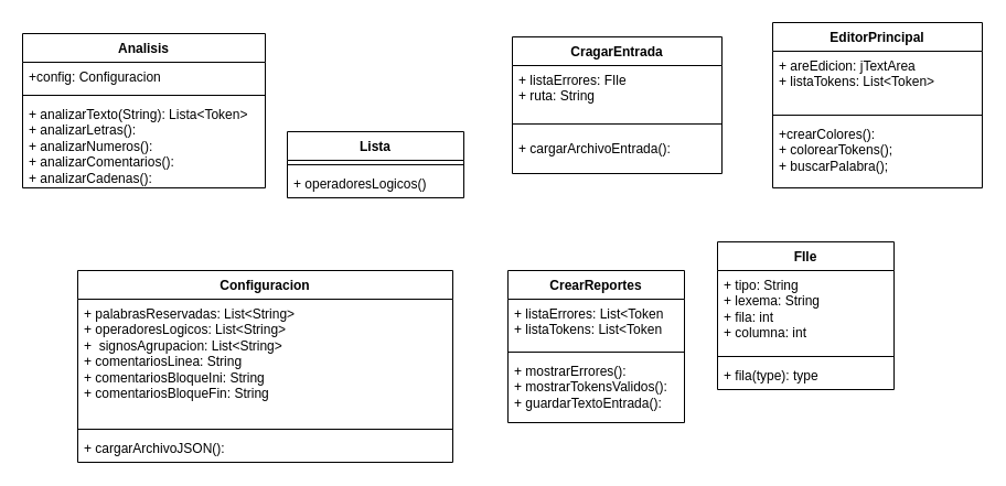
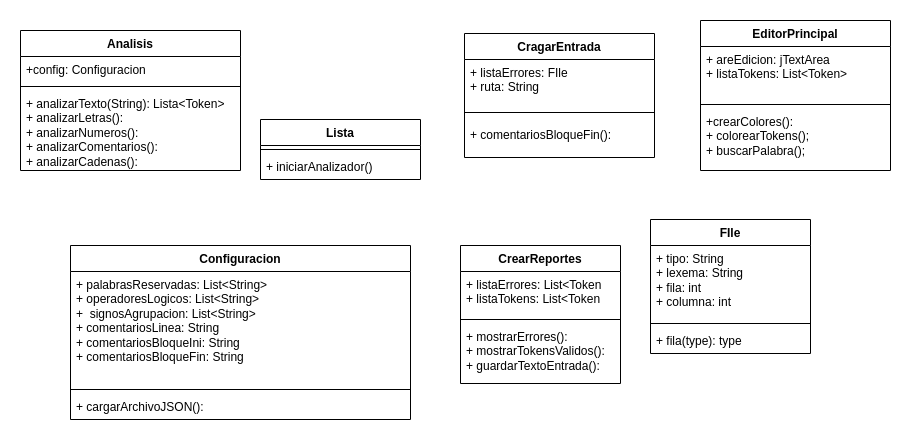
  <mxCell id="0" />
  <mxCell id="1" parent="0" />
  <mxCell id="2" value="Lista" style="swimlane;fontStyle=1;align=center;verticalAlign=top;childLayout=stackLayout;horizontal=1;startSize=26;horizontalStack=0;resizeParent=1;resizeParentMax=0;resizeLast=0;collapsible=1;marginBottom=0;whiteSpace=wrap;html=1;" parent="1" vertex="1"><mxGeometry x="260" y="119" width="160" height="60" as="geometry" /></mxCell>
  <mxCell id="3" value="" style="line;strokeWidth=1;fillColor=none;align=left;verticalAlign=middle;spacingTop=-1;spacingLeft=3;spacingRight=3;rotatable=0;labelPosition=right;points=[];portConstraint=eastwest;strokeColor=inherit;" parent="2" vertex="1"><mxGeometry y="26" width="160" height="8" as="geometry" /></mxCell>
- <mxCell id="4" value="+ operadoresLogicos()" style="text;strokeColor=none;fillColor=none;align=left;verticalAlign=top;spacingLeft=4;spacingRight=4;overflow=hidden;rotatable=0;points=[[0,0.5],[1,0.5]];portConstraint=eastwest;whiteSpace=wrap;html=1;" parent="2" vertex="1"><mxGeometry y="34" width="160" height="26" as="geometry" /></mxCell>
+ <mxCell id="4" value="+ iniciarAnalizador()" style="text;strokeColor=none;fillColor=none;align=left;verticalAlign=top;spacingLeft=4;spacingRight=4;overflow=hidden;rotatable=0;points=[[0,0.5],[1,0.5]];portConstraint=eastwest;whiteSpace=wrap;html=1;" parent="2" vertex="1"><mxGeometry y="34" width="160" height="26" as="geometry" /></mxCell>
  <mxCell id="5" value="Configuracion" style="swimlane;fontStyle=1;align=center;verticalAlign=top;childLayout=stackLayout;horizontal=1;startSize=26;horizontalStack=0;resizeParent=1;resizeParentMax=0;resizeLast=0;collapsible=1;marginBottom=0;whiteSpace=wrap;html=1;" parent="1" vertex="1"><mxGeometry x="70" y="245" width="340" height="174" as="geometry" /></mxCell>
  <mxCell id="6" value="+ palabrasReservadas: List&amp;lt;String&amp;gt;&lt;div&gt;+ operadoresLogicos:&amp;nbsp;&lt;span style=&quot;background-color: transparent; color: light-dark(rgb(0, 0, 0), rgb(255, 255, 255));&quot;&gt;List&amp;lt;String&amp;gt;&lt;/span&gt;&lt;/div&gt;&lt;div&gt;&lt;span style=&quot;background-color: transparent; color: light-dark(rgb(0, 0, 0), rgb(255, 255, 255));&quot;&gt;+&amp;nbsp; signosAgrupacion:&amp;nbsp;&lt;/span&gt;&lt;span style=&quot;background-color: transparent; color: light-dark(rgb(0, 0, 0), rgb(255, 255, 255));&quot;&gt;List&amp;lt;String&amp;gt;&lt;/span&gt;&lt;/div&gt;&lt;div&gt;&lt;span style=&quot;background-color: transparent; color: light-dark(rgb(0, 0, 0), rgb(255, 255, 255));&quot;&gt;+ comentariosLinea: String&lt;/span&gt;&lt;/div&gt;&lt;div&gt;+ comentariosBloqueIni: String&lt;/div&gt;&lt;div&gt;+ comentariosBloqueFin: String&lt;/div&gt;" style="text;strokeColor=none;fillColor=none;align=left;verticalAlign=top;spacingLeft=4;spacingRight=4;overflow=hidden;rotatable=0;points=[[0,0.5],[1,0.5]];portConstraint=eastwest;whiteSpace=wrap;html=1;" parent="5" vertex="1"><mxGeometry y="26" width="340" height="114" as="geometry" /></mxCell>
  <mxCell id="7" value="" style="line;strokeWidth=1;fillColor=none;align=left;verticalAlign=middle;spacingTop=-1;spacingLeft=3;spacingRight=3;rotatable=0;labelPosition=right;points=[];portConstraint=eastwest;strokeColor=inherit;" parent="5" vertex="1"><mxGeometry y="140" width="340" height="8" as="geometry" /></mxCell>
  <mxCell id="8" value="+ cargarArchivoJSON():" style="text;strokeColor=none;fillColor=none;align=left;verticalAlign=top;spacingLeft=4;spacingRight=4;overflow=hidden;rotatable=0;points=[[0,0.5],[1,0.5]];portConstraint=eastwest;whiteSpace=wrap;html=1;" parent="5" vertex="1"><mxGeometry y="148" width="340" height="26" as="geometry" /></mxCell>
  <mxCell id="9" value="EditorPrincipal" style="swimlane;fontStyle=1;align=center;verticalAlign=top;childLayout=stackLayout;horizontal=1;startSize=26;horizontalStack=0;resizeParent=1;resizeParentMax=0;resizeLast=0;collapsible=1;marginBottom=0;whiteSpace=wrap;html=1;" parent="1" vertex="1"><mxGeometry x="700" y="20" width="190" height="150" as="geometry" /></mxCell>
  <mxCell id="10" value="+ areEdicion: jTextArea&lt;div&gt;+ listaTokens: List&amp;lt;Token&amp;gt;&lt;/div&gt;" style="text;strokeColor=none;fillColor=none;align=left;verticalAlign=top;spacingLeft=4;spacingRight=4;overflow=hidden;rotatable=0;points=[[0,0.5],[1,0.5]];portConstraint=eastwest;whiteSpace=wrap;html=1;" parent="9" vertex="1"><mxGeometry y="26" width="190" height="54" as="geometry" /></mxCell>
  <mxCell id="11" value="" style="line;strokeWidth=1;fillColor=none;align=left;verticalAlign=middle;spacingTop=-1;spacingLeft=3;spacingRight=3;rotatable=0;labelPosition=right;points=[];portConstraint=eastwest;strokeColor=inherit;" parent="9" vertex="1"><mxGeometry y="80" width="190" height="8" as="geometry" /></mxCell>
  <mxCell id="12" value="+crearColores():&lt;div&gt;+ colorearTokens();&lt;/div&gt;&lt;div&gt;+ buscarPalabra();&lt;/div&gt;" style="text;strokeColor=none;fillColor=none;align=left;verticalAlign=top;spacingLeft=4;spacingRight=4;overflow=hidden;rotatable=0;points=[[0,0.5],[1,0.5]];portConstraint=eastwest;whiteSpace=wrap;html=1;" parent="9" vertex="1"><mxGeometry y="88" width="190" height="62" as="geometry" /></mxCell>
  <mxCell id="13" value="Analisis" style="swimlane;fontStyle=1;align=center;verticalAlign=top;childLayout=stackLayout;horizontal=1;startSize=26;horizontalStack=0;resizeParent=1;resizeParentMax=0;resizeLast=0;collapsible=1;marginBottom=0;whiteSpace=wrap;html=1;" parent="1" vertex="1"><mxGeometry x="20" y="30" width="220" height="140" as="geometry" /></mxCell>
  <mxCell id="14" value="+config: Configuracion" style="text;strokeColor=none;fillColor=none;align=left;verticalAlign=top;spacingLeft=4;spacingRight=4;overflow=hidden;rotatable=0;points=[[0,0.5],[1,0.5]];portConstraint=eastwest;whiteSpace=wrap;html=1;" parent="13" vertex="1"><mxGeometry y="26" width="220" height="26" as="geometry" /></mxCell>
  <mxCell id="15" value="" style="line;strokeWidth=1;fillColor=none;align=left;verticalAlign=middle;spacingTop=-1;spacingLeft=3;spacingRight=3;rotatable=0;labelPosition=right;points=[];portConstraint=eastwest;strokeColor=inherit;" parent="13" vertex="1"><mxGeometry y="52" width="220" height="8" as="geometry" /></mxCell>
  <mxCell id="16" value="+ analizarTexto(String): Lista&amp;lt;Token&amp;gt;&lt;div&gt;+ analizarLetras():&lt;/div&gt;&lt;div&gt;+ analizarNumeros():&lt;/div&gt;&lt;div&gt;+ analizarComentarios():&lt;/div&gt;&lt;div&gt;+ analizarCadenas():&lt;/div&gt;&lt;div&gt;&lt;br&gt;&lt;/div&gt;" style="text;strokeColor=none;fillColor=none;align=left;verticalAlign=top;spacingLeft=4;spacingRight=4;overflow=hidden;rotatable=0;points=[[0,0.5],[1,0.5]];portConstraint=eastwest;whiteSpace=wrap;html=1;" parent="13" vertex="1"><mxGeometry y="60" width="220" height="80" as="geometry" /></mxCell>
  <mxCell id="17" value="CragarEntrada" style="swimlane;fontStyle=1;align=center;verticalAlign=top;childLayout=stackLayout;horizontal=1;startSize=26;horizontalStack=0;resizeParent=1;resizeParentMax=0;resizeLast=0;collapsible=1;marginBottom=0;whiteSpace=wrap;html=1;" parent="1" vertex="1"><mxGeometry x="464" y="33" width="190" height="124" as="geometry" /></mxCell>
  <mxCell id="18" value="+ listaErrores: FIle&lt;div&gt;+ ruta: String&lt;/div&gt;" style="text;strokeColor=none;fillColor=none;align=left;verticalAlign=top;spacingLeft=4;spacingRight=4;overflow=hidden;rotatable=0;points=[[0,0.5],[1,0.5]];portConstraint=eastwest;whiteSpace=wrap;html=1;" parent="17" vertex="1"><mxGeometry y="26" width="190" height="44" as="geometry" /></mxCell>
  <mxCell id="19" value="" style="line;strokeWidth=1;fillColor=none;align=left;verticalAlign=middle;spacingTop=-1;spacingLeft=3;spacingRight=3;rotatable=0;labelPosition=right;points=[];portConstraint=eastwest;strokeColor=inherit;" parent="17" vertex="1"><mxGeometry y="70" width="190" height="18" as="geometry" /></mxCell>
- <mxCell id="20" value="+ cargarArchivoEntrada():" style="text;strokeColor=none;fillColor=none;align=left;verticalAlign=top;spacingLeft=4;spacingRight=4;overflow=hidden;rotatable=0;points=[[0,0.5],[1,0.5]];portConstraint=eastwest;whiteSpace=wrap;html=1;" parent="17" vertex="1"><mxGeometry y="88" width="190" height="36" as="geometry" /></mxCell>
+ <mxCell id="20" value="+ comentariosBloqueFin():" style="text;strokeColor=none;fillColor=none;align=left;verticalAlign=top;spacingLeft=4;spacingRight=4;overflow=hidden;rotatable=0;points=[[0,0.5],[1,0.5]];portConstraint=eastwest;whiteSpace=wrap;html=1;" parent="17" vertex="1"><mxGeometry y="88" width="190" height="36" as="geometry" /></mxCell>
  <mxCell id="21" value="CrearReportes" style="swimlane;fontStyle=1;align=center;verticalAlign=top;childLayout=stackLayout;horizontal=1;startSize=26;horizontalStack=0;resizeParent=1;resizeParentMax=0;resizeLast=0;collapsible=1;marginBottom=0;whiteSpace=wrap;html=1;" vertex="1" parent="1"><mxGeometry x="460" y="245" width="160" height="138" as="geometry" /></mxCell>
  <mxCell id="22" value="+ listaErrores: List&amp;lt;Token&lt;div&gt;+ listaTokens:&amp;nbsp;&lt;span style=&quot;background-color: transparent; color: light-dark(rgb(0, 0, 0), rgb(255, 255, 255));&quot;&gt;List&amp;lt;Token&lt;/span&gt;&lt;/div&gt;" style="text;strokeColor=none;fillColor=none;align=left;verticalAlign=top;spacingLeft=4;spacingRight=4;overflow=hidden;rotatable=0;points=[[0,0.5],[1,0.5]];portConstraint=eastwest;whiteSpace=wrap;html=1;" vertex="1" parent="21"><mxGeometry y="26" width="160" height="44" as="geometry" /></mxCell>
  <mxCell id="23" value="" style="line;strokeWidth=1;fillColor=none;align=left;verticalAlign=middle;spacingTop=-1;spacingLeft=3;spacingRight=3;rotatable=0;labelPosition=right;points=[];portConstraint=eastwest;strokeColor=inherit;" vertex="1" parent="21"><mxGeometry y="70" width="160" height="8" as="geometry" /></mxCell>
  <mxCell id="24" value="+ mostrarErrores():&lt;div&gt;+ mostrarTokensValidos():&lt;/div&gt;&lt;div&gt;+ guardarTextoEntrada():&lt;/div&gt;" style="text;strokeColor=none;fillColor=none;align=left;verticalAlign=top;spacingLeft=4;spacingRight=4;overflow=hidden;rotatable=0;points=[[0,0.5],[1,0.5]];portConstraint=eastwest;whiteSpace=wrap;html=1;" vertex="1" parent="21"><mxGeometry y="78" width="160" height="60" as="geometry" /></mxCell>
  <mxCell id="25" value="FIle" style="swimlane;fontStyle=1;align=center;verticalAlign=top;childLayout=stackLayout;horizontal=1;startSize=26;horizontalStack=0;resizeParent=1;resizeParentMax=0;resizeLast=0;collapsible=1;marginBottom=0;whiteSpace=wrap;html=1;" vertex="1" parent="1"><mxGeometry x="650" y="219" width="160" height="134" as="geometry" /></mxCell>
  <mxCell id="26" value="+ tipo: String&lt;div&gt;+ lexema: String&lt;/div&gt;&lt;div&gt;+ fila: int&lt;/div&gt;&lt;div&gt;+ columna: int&lt;/div&gt;" style="text;strokeColor=none;fillColor=none;align=left;verticalAlign=top;spacingLeft=4;spacingRight=4;overflow=hidden;rotatable=0;points=[[0,0.5],[1,0.5]];portConstraint=eastwest;whiteSpace=wrap;html=1;" vertex="1" parent="25"><mxGeometry y="26" width="160" height="74" as="geometry" /></mxCell>
  <mxCell id="27" value="" style="line;strokeWidth=1;fillColor=none;align=left;verticalAlign=middle;spacingTop=-1;spacingLeft=3;spacingRight=3;rotatable=0;labelPosition=right;points=[];portConstraint=eastwest;strokeColor=inherit;" vertex="1" parent="25"><mxGeometry y="100" width="160" height="8" as="geometry" /></mxCell>
  <mxCell id="28" value="+ fila(type): type" style="text;strokeColor=none;fillColor=none;align=left;verticalAlign=top;spacingLeft=4;spacingRight=4;overflow=hidden;rotatable=0;points=[[0,0.5],[1,0.5]];portConstraint=eastwest;whiteSpace=wrap;html=1;" vertex="1" parent="25"><mxGeometry y="108" width="160" height="26" as="geometry" /></mxCell>
